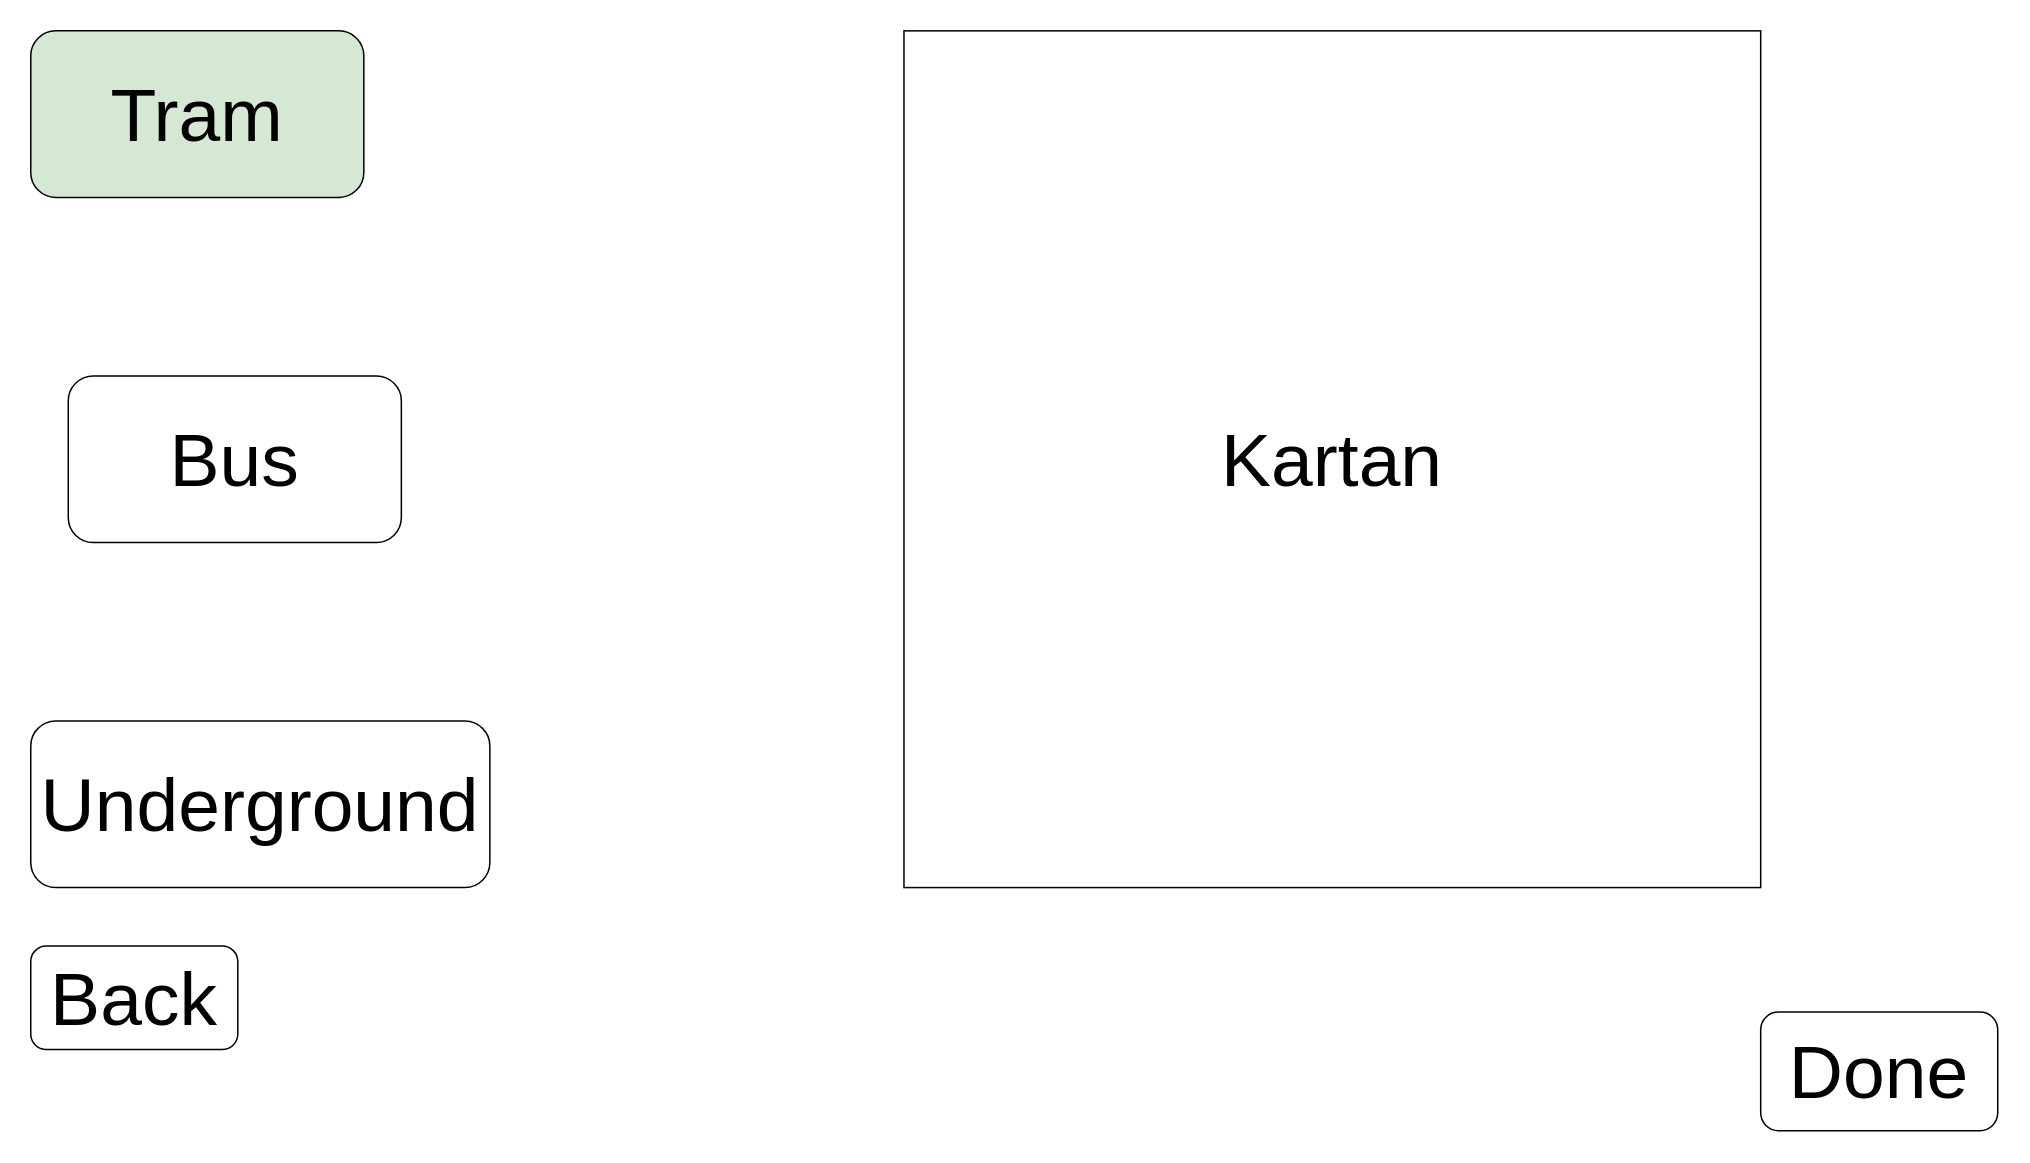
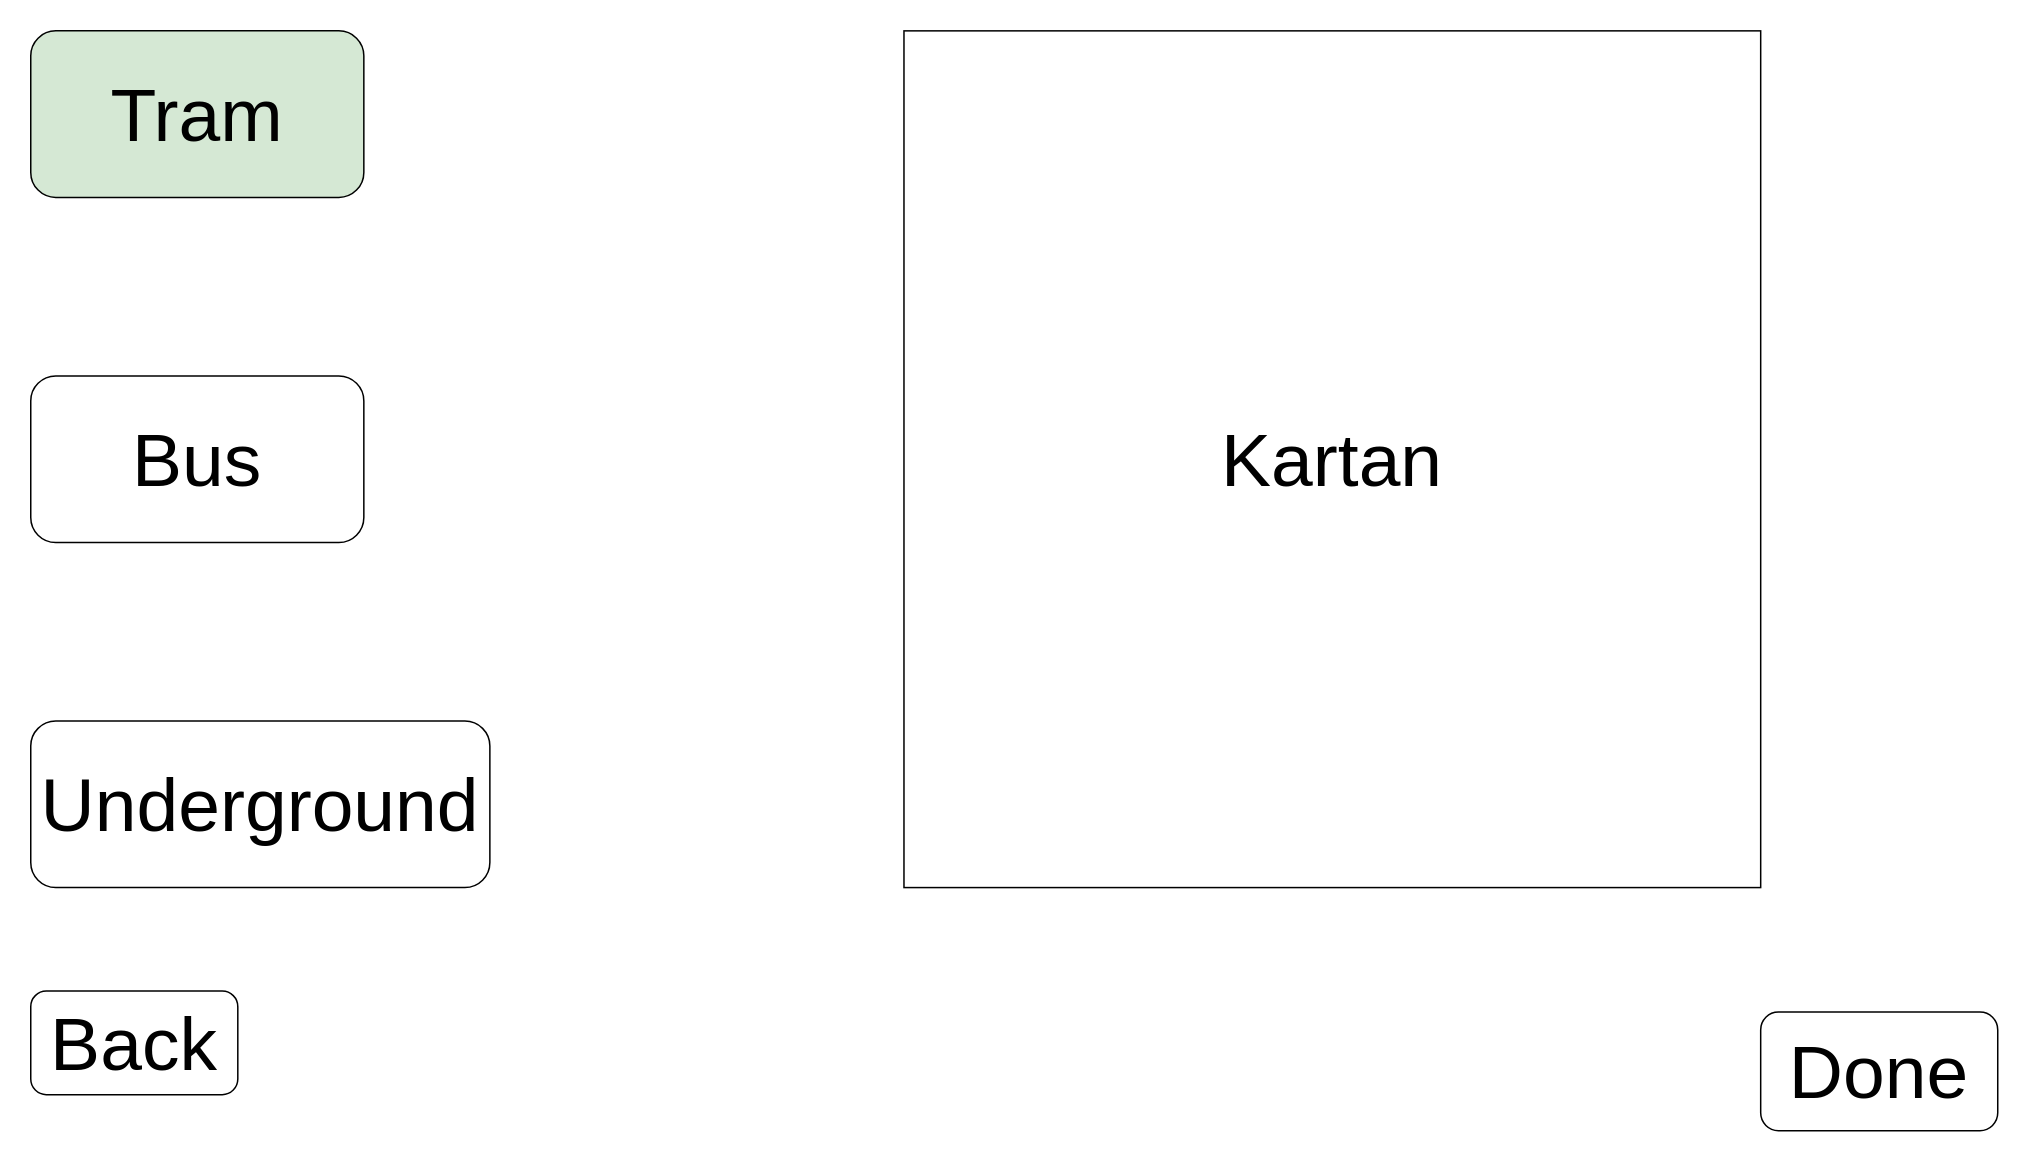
  <mxCell id="0" />
  <mxCell id="1" parent="0" />
  <mxCell id="2" value="&lt;font style=&quot;font-size: 50px&quot;&gt;Kartan&lt;/font&gt;" style="whiteSpace=wrap;html=1;aspect=fixed;" vertex="1" parent="1"><mxGeometry x="602" y="20" width="571" height="571" as="geometry" /></mxCell>
  <mxCell id="3" value="&lt;font style=&quot;font-size: 50px&quot;&gt;Tram&lt;/font&gt;" style="rounded=1;whiteSpace=wrap;html=1;fillColor=#d5e8d4;" vertex="1" parent="1"><mxGeometry x="20" y="20" width="222" height="111" as="geometry" /></mxCell>
- <mxCell id="4" value="&lt;font style=&quot;font-size: 50px&quot;&gt;Bus&lt;/font&gt;" style="rounded=1;whiteSpace=wrap;html=1;" vertex="1" parent="1"><mxGeometry x="45" y="250" width="222" height="111" as="geometry" /></mxCell>
+ <mxCell id="4" value="&lt;font style=&quot;font-size: 50px&quot;&gt;Bus&lt;/font&gt;" style="rounded=1;whiteSpace=wrap;html=1;" vertex="1" parent="1"><mxGeometry x="20" y="250" width="222" height="111" as="geometry" /></mxCell>
  <mxCell id="5" value="&lt;font style=&quot;font-size: 50px&quot;&gt;Underground&lt;/font&gt;" style="rounded=1;whiteSpace=wrap;html=1;" vertex="1" parent="1"><mxGeometry x="20" y="480" width="306" height="111" as="geometry" /></mxCell>
- <mxCell id="6" value="&lt;font style=&quot;font-size: 50px&quot;&gt;Back&lt;/font&gt;" style="rounded=1;whiteSpace=wrap;html=1;" vertex="1" parent="1"><mxGeometry x="20" y="630" width="138" height="69" as="geometry" /></mxCell>
+ <mxCell id="6" value="&lt;font style=&quot;font-size: 50px&quot;&gt;Back&lt;/font&gt;" style="rounded=1;whiteSpace=wrap;html=1;" vertex="1" parent="1"><mxGeometry x="20" y="660" width="138" height="69" as="geometry" /></mxCell>
  <mxCell id="7" value="&lt;font style=&quot;font-size: 50px&quot;&gt;Done&lt;/font&gt;" style="rounded=1;whiteSpace=wrap;html=1;" vertex="1" parent="1"><mxGeometry x="1173" y="674" width="158" height="79" as="geometry" /></mxCell>
